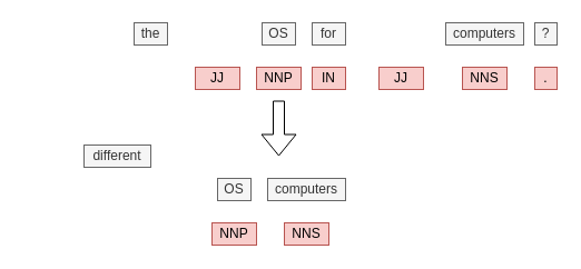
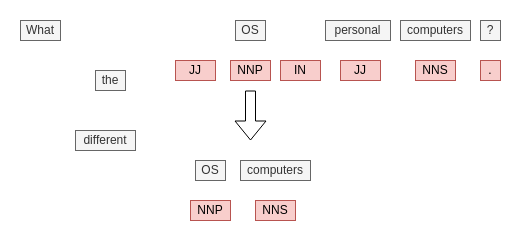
  <mxCell id="0" />
  <mxCell id="1" parent="0" />
- <mxCell id="3" value="the" style="text;html=1;strokeColor=#666666;fillColor=#f5f5f5;align=center;verticalAlign=middle;whiteSpace=wrap;rounded=0;fontColor=#333333;" vertex="1" parent="1"><mxGeometry x="120" y="20" width="30" height="20" as="geometry" /></mxCell>
+ <mxCell id="2" value="What" style="text;html=1;strokeColor=#666666;fillColor=#f5f5f5;align=center;verticalAlign=middle;whiteSpace=wrap;rounded=0;fontColor=#333333;" vertex="1" parent="1"><mxGeometry x="20" y="20" width="40" height="20" as="geometry" /></mxCell>
+ <mxCell id="3" value="the" style="text;html=1;strokeColor=#666666;fillColor=#f5f5f5;align=center;verticalAlign=middle;whiteSpace=wrap;rounded=0;fontColor=#333333;" vertex="1" parent="1"><mxGeometry x="95" y="70" width="30" height="20" as="geometry" /></mxCell>
+ <mxCell id="4" value="personal" style="text;html=1;strokeColor=#666666;fillColor=#f5f5f5;align=center;verticalAlign=middle;whiteSpace=wrap;rounded=0;fontColor=#333333;" vertex="1" parent="1"><mxGeometry x="325" y="20" width="65" height="20" as="geometry" /></mxCell>
  <mxCell id="5" value="different" style="text;html=1;strokeColor=#666666;fillColor=#f5f5f5;align=center;verticalAlign=middle;whiteSpace=wrap;rounded=0;fontColor=#333333;" vertex="1" parent="1"><mxGeometry x="75" y="130" width="60" height="20" as="geometry" /></mxCell>
- <mxCell id="6" value="for" style="text;html=1;strokeColor=#666666;fillColor=#f5f5f5;align=center;verticalAlign=middle;whiteSpace=wrap;rounded=0;fontColor=#333333;" vertex="1" parent="1"><mxGeometry x="280" y="20" width="30" height="20" as="geometry" /></mxCell>
  <mxCell id="7" value="OS" style="text;html=1;strokeColor=#666666;fillColor=#f5f5f5;align=center;verticalAlign=middle;whiteSpace=wrap;rounded=0;fontColor=#333333;" vertex="1" parent="1"><mxGeometry x="235" y="20" width="30" height="20" as="geometry" /></mxCell>
  <mxCell id="8" value="computers" style="text;html=1;strokeColor=#666666;fillColor=#f5f5f5;align=center;verticalAlign=middle;whiteSpace=wrap;rounded=0;fontColor=#333333;" vertex="1" parent="1"><mxGeometry x="400" y="20" width="70" height="20" as="geometry" /></mxCell>
  <mxCell id="9" value="?" style="text;html=1;strokeColor=#666666;fillColor=#f5f5f5;align=center;verticalAlign=middle;whiteSpace=wrap;rounded=0;fontColor=#333333;" vertex="1" parent="1"><mxGeometry x="480" y="20" width="20" height="20" as="geometry" /></mxCell>
  <mxCell id="10" value="JJ" style="text;html=1;strokeColor=#b85450;fillColor=#f8cecc;align=center;verticalAlign=middle;whiteSpace=wrap;rounded=0;" vertex="1" parent="1"><mxGeometry x="175" y="60" width="40" height="20" as="geometry" /></mxCell>
  <mxCell id="11" value="NNS" style="text;html=1;strokeColor=#b85450;fillColor=#f8cecc;align=center;verticalAlign=middle;whiteSpace=wrap;rounded=0;" vertex="1" parent="1"><mxGeometry x="415" y="60" width="40" height="20" as="geometry" /></mxCell>
  <mxCell id="12" value="JJ" style="text;html=1;strokeColor=#b85450;fillColor=#f8cecc;align=center;verticalAlign=middle;whiteSpace=wrap;rounded=0;" vertex="1" parent="1"><mxGeometry x="340" y="60" width="40" height="20" as="geometry" /></mxCell>
- <mxCell id="13" value="IN" style="text;html=1;strokeColor=#b85450;fillColor=#f8cecc;align=center;verticalAlign=middle;whiteSpace=wrap;rounded=0;" vertex="1" parent="1"><mxGeometry x="280" y="60" width="30" height="20" as="geometry" /></mxCell>
+ <mxCell id="13" value="IN" style="text;html=1;strokeColor=#b85450;fillColor=#f8cecc;align=center;verticalAlign=middle;whiteSpace=wrap;rounded=0;" vertex="1" parent="1"><mxGeometry x="280" y="60" width="40" height="20" as="geometry" /></mxCell>
  <mxCell id="14" value="NNP" style="text;html=1;strokeColor=#b85450;fillColor=#f8cecc;align=center;verticalAlign=middle;whiteSpace=wrap;rounded=0;" vertex="1" parent="1"><mxGeometry x="230" y="60" width="40" height="20" as="geometry" /></mxCell>
  <mxCell id="15" value="." style="text;html=1;strokeColor=#b85450;fillColor=#f8cecc;align=center;verticalAlign=middle;whiteSpace=wrap;rounded=0;" vertex="1" parent="1"><mxGeometry x="480" y="60" width="20" height="20" as="geometry" /></mxCell>
  <mxCell id="16" value="" style="shape=flexArrow;endArrow=classic;html=1;" edge="1" parent="1"><mxGeometry width="50" height="50" relative="1" as="geometry"><mxPoint x="250" y="90" as="sourcePoint" /><mxPoint x="250" y="140" as="targetPoint" /></mxGeometry></mxCell>
  <mxCell id="17" value="OS" style="text;html=1;strokeColor=#666666;fillColor=#f5f5f5;align=center;verticalAlign=middle;whiteSpace=wrap;rounded=0;fontColor=#333333;" vertex="1" parent="1"><mxGeometry x="195" y="160" width="30" height="20" as="geometry" /></mxCell>
  <mxCell id="18" value="NNP" style="text;html=1;strokeColor=#b85450;fillColor=#f8cecc;align=center;verticalAlign=middle;whiteSpace=wrap;rounded=0;" vertex="1" parent="1"><mxGeometry x="190" y="200" width="40" height="20" as="geometry" /></mxCell>
  <mxCell id="19" value="computers" style="text;html=1;strokeColor=#666666;fillColor=#f5f5f5;align=center;verticalAlign=middle;whiteSpace=wrap;rounded=0;fontColor=#333333;" vertex="1" parent="1"><mxGeometry x="240" y="160" width="70" height="20" as="geometry" /></mxCell>
  <mxCell id="20" value="NNS" style="text;html=1;strokeColor=#b85450;fillColor=#f8cecc;align=center;verticalAlign=middle;whiteSpace=wrap;rounded=0;" vertex="1" parent="1"><mxGeometry x="255" y="200" width="40" height="20" as="geometry" /></mxCell>
